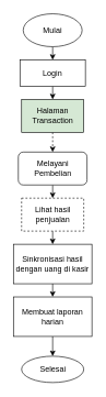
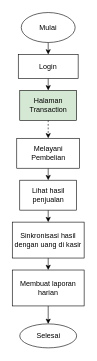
  <mxCell id="0" />
  <mxCell id="1" parent="0" />
  <mxCell id="2" value="" style="edgeStyle=none;html=1;" edge="1" parent="1" source="3" target="5"><mxGeometry relative="1" as="geometry" /></mxCell>
  <mxCell id="3" value="Mulai" style="ellipse;whiteSpace=wrap;html=1;" vertex="1" parent="1"><mxGeometry x="35" y="20" width="90" height="50" as="geometry" /></mxCell>
  <mxCell id="4" value="" style="edgeStyle=none;html=1;" edge="1" parent="1" source="5" target="7"><mxGeometry relative="1" as="geometry" /></mxCell>
  <mxCell id="5" value="Login" style="whiteSpace=wrap;html=1;" vertex="1" parent="1"><mxGeometry x="30" y="90" width="100" height="40" as="geometry" /></mxCell>
  <mxCell id="6" style="edgeStyle=none;html=1;entryX=0.5;entryY=0;entryDx=0;entryDy=0;dashed=1;" edge="1" parent="1" source="7" target="9"><mxGeometry relative="1" as="geometry" /></mxCell>
  <mxCell id="7" value="Halaman Transaction" style="whiteSpace=wrap;html=1;fillColor=#d5e8d4;" vertex="1" parent="1"><mxGeometry x="32.5" y="150" width="95" height="50" as="geometry" /></mxCell>
  <mxCell id="8" style="edgeStyle=none;html=1;entryX=0.5;entryY=0;entryDx=0;entryDy=0;" edge="1" parent="1" source="9" target="11"><mxGeometry relative="1" as="geometry" /></mxCell>
- <mxCell id="9" value="Melayani Pembelian" style="whiteSpace=wrap;html=1;rounded=1;" vertex="1" parent="1"><mxGeometry x="27.5" y="230" width="105" height="50" as="geometry" /></mxCell>
+ <mxCell id="9" value="Melayani Pembelian" style="rounded=0;whiteSpace=wrap;html=1;" vertex="1" parent="1"><mxGeometry x="27.5" y="230" width="105" height="50" as="geometry" /></mxCell>
  <mxCell id="10" style="edgeStyle=none;html=1;entryX=0.5;entryY=0;entryDx=0;entryDy=0;" edge="1" parent="1" source="11" target="13"><mxGeometry relative="1" as="geometry" /></mxCell>
- <mxCell id="11" value="Lihat hasil penjualan" style="rounded=0;whiteSpace=wrap;html=1;dashed=1;" vertex="1" parent="1"><mxGeometry x="32.5" y="300" width="95" height="50" as="geometry" /></mxCell>
+ <mxCell id="11" value="Lihat hasil penjualan" style="rounded=0;whiteSpace=wrap;html=1;" vertex="1" parent="1"><mxGeometry x="32.5" y="300" width="95" height="50" as="geometry" /></mxCell>
  <mxCell id="12" style="edgeStyle=none;html=1;entryX=0.5;entryY=0;entryDx=0;entryDy=0;" edge="1" parent="1" source="13" target="15"><mxGeometry relative="1" as="geometry" /></mxCell>
  <mxCell id="13" value="Sinkronisasi hasil dengan uang di kasir" style="rounded=0;whiteSpace=wrap;html=1;" vertex="1" parent="1"><mxGeometry x="20" y="370" width="120" height="60" as="geometry" /></mxCell>
  <mxCell id="14" style="edgeStyle=none;html=1;entryX=0.5;entryY=0;entryDx=0;entryDy=0;" edge="1" parent="1" source="15" target="16"><mxGeometry relative="1" as="geometry" /></mxCell>
  <mxCell id="15" value="Membuat laporan harian" style="rounded=0;whiteSpace=wrap;html=1;" vertex="1" parent="1"><mxGeometry x="20" y="450" width="120" height="60" as="geometry" /></mxCell>
  <mxCell id="16" value="Selesai" style="ellipse;whiteSpace=wrap;html=1;" vertex="1" parent="1"><mxGeometry x="32.5" y="540" width="95" height="40" as="geometry" /></mxCell>
